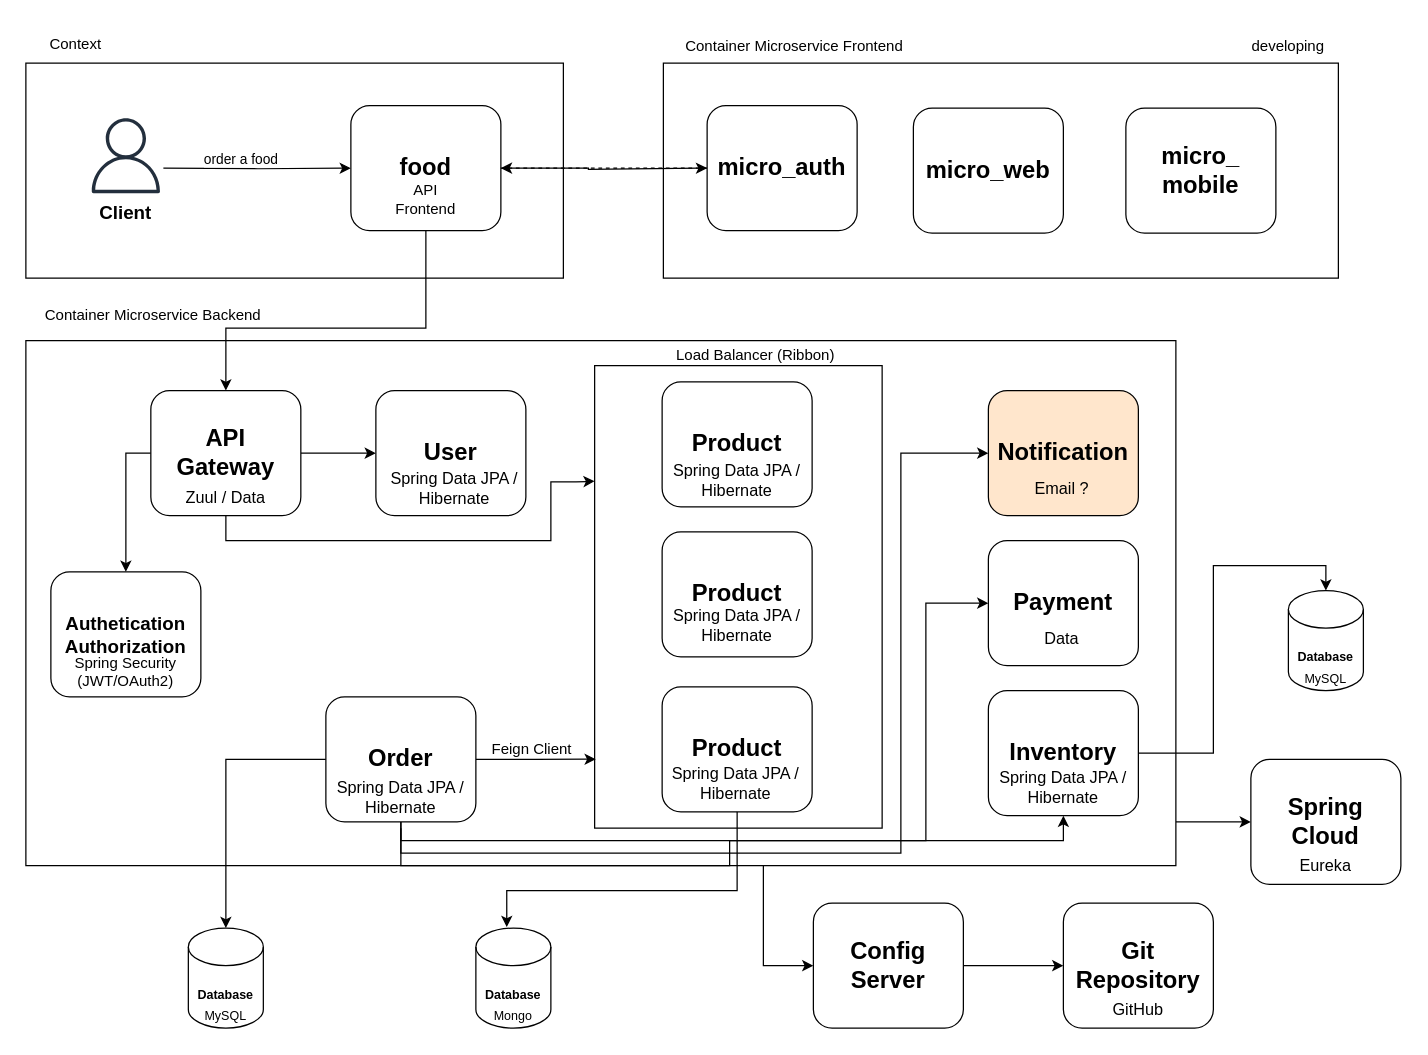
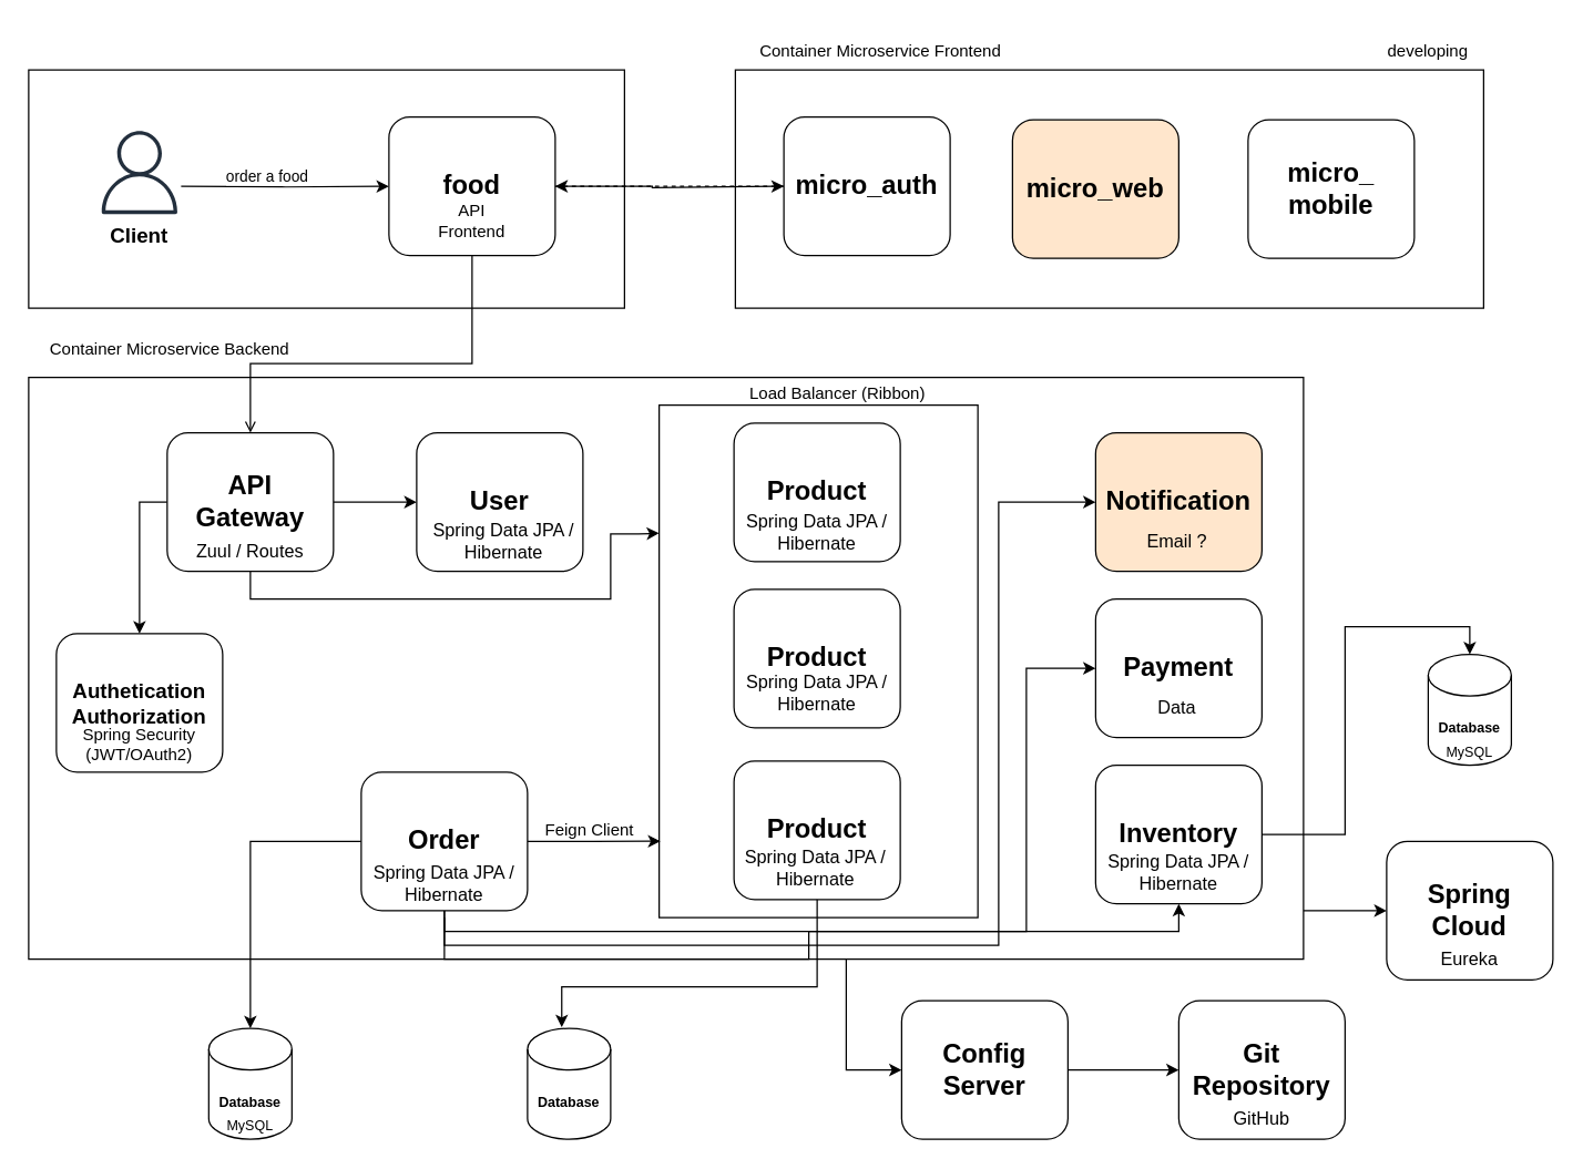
  <mxCell id="0" />
  <mxCell id="1" parent="0" />
  <mxCell id="2" value="" style="rounded=0;whiteSpace=wrap;html=1;" vertex="1" parent="1"><mxGeometry x="20" y="50" width="430" height="172" as="geometry" /></mxCell>
  <mxCell id="3" value="" style="sketch=0;outlineConnect=0;fontColor=#232F3E;gradientColor=none;fillColor=#232F3D;strokeColor=none;dashed=0;verticalLabelPosition=bottom;verticalAlign=top;align=center;html=1;fontSize=12;fontStyle=0;aspect=fixed;pointerEvents=1;shape=mxgraph.aws4.user;" vertex="1" parent="1"><mxGeometry x="70" y="94" width="60" height="60" as="geometry" /></mxCell>
  <mxCell id="4" style="edgeStyle=orthogonalEdgeStyle;rounded=0;orthogonalLoop=1;jettySize=auto;html=1;entryX=0;entryY=0.5;entryDx=0;entryDy=0;" edge="1" parent="1" target="7"><mxGeometry relative="1" as="geometry"><mxPoint x="130" y="134" as="sourcePoint" /><mxPoint x="270" y="144" as="targetPoint" /></mxGeometry></mxCell>
  <mxCell id="5" value="&lt;br&gt;order a food" style="edgeLabel;html=1;align=center;verticalAlign=middle;resizable=0;points=[];" vertex="1" connectable="0" parent="4"><mxGeometry x="0.231" y="-1" relative="1" as="geometry"><mxPoint x="-31" y="-16" as="offset" /></mxGeometry></mxCell>
  <mxCell id="6" value="&lt;pre&gt;&lt;font face=&quot;Helvetica&quot; style=&quot;font-size: 15px;&quot;&gt;&lt;b&gt;Client&lt;/b&gt;&lt;/font&gt;&lt;/pre&gt;" style="text;html=1;strokeColor=none;fillColor=none;align=center;verticalAlign=middle;whiteSpace=wrap;rounded=0;" vertex="1" parent="1"><mxGeometry x="70" y="154" width="60" height="30" as="geometry" /></mxCell>
  <mxCell id="7" value="&lt;font size=&quot;1&quot; style=&quot;&quot;&gt;&lt;b style=&quot;font-size: 19px;&quot;&gt;food&lt;/b&gt;&lt;/font&gt;" style="rounded=1;whiteSpace=wrap;html=1;" vertex="1" parent="1"><mxGeometry x="280" y="84" width="120" height="100" as="geometry" /></mxCell>
- <mxCell id="8" value="Context" style="text;html=1;strokeColor=none;fillColor=none;align=center;verticalAlign=middle;whiteSpace=wrap;rounded=0;" vertex="1" parent="1"><mxGeometry x="30" y="20" width="60" height="30" as="geometry" /></mxCell>
  <mxCell id="9" value="API Frontend" style="text;html=1;strokeColor=none;fillColor=none;align=center;verticalAlign=middle;whiteSpace=wrap;rounded=0;" vertex="1" parent="1"><mxGeometry x="310" y="144" width="60" height="30" as="geometry" /></mxCell>
  <mxCell id="10" value="" style="rounded=0;whiteSpace=wrap;html=1;" vertex="1" parent="1"><mxGeometry x="530" y="50" width="540" height="172" as="geometry" /></mxCell>
  <mxCell id="11" style="edgeStyle=orthogonalEdgeStyle;rounded=0;orthogonalLoop=1;jettySize=auto;html=1;entryX=1;entryY=0.5;entryDx=0;entryDy=0;dashed=1;" edge="1" parent="1" source="12" target="7"><mxGeometry relative="1" as="geometry"><mxPoint x="470" y="142" as="targetPoint" /></mxGeometry></mxCell>
  <mxCell id="12" value="&lt;font size=&quot;1&quot; style=&quot;&quot;&gt;&lt;b style=&quot;font-size: 19px;&quot;&gt;micro_auth&lt;br&gt;&lt;/b&gt;&lt;/font&gt;" style="rounded=1;whiteSpace=wrap;html=1;" vertex="1" parent="1"><mxGeometry x="565" y="84" width="120" height="100" as="geometry" /></mxCell>
- <mxCell id="13" value="&lt;font size=&quot;1&quot; style=&quot;&quot;&gt;&lt;b style=&quot;font-size: 19px;&quot;&gt;micro_web&lt;br&gt;&lt;/b&gt;&lt;/font&gt;" style="rounded=1;whiteSpace=wrap;html=1;" vertex="1" parent="1"><mxGeometry x="730" y="86" width="120" height="100" as="geometry" /></mxCell>
+ <mxCell id="13" value="&lt;font size=&quot;1&quot; style=&quot;&quot;&gt;&lt;b style=&quot;font-size: 19px;&quot;&gt;micro_web&lt;br&gt;&lt;/b&gt;&lt;/font&gt;" style="rounded=1;whiteSpace=wrap;html=1;fillColor=#ffe6cc;" vertex="1" parent="1"><mxGeometry x="730" y="86" width="120" height="100" as="geometry" /></mxCell>
  <mxCell id="14" value="&lt;font size=&quot;1&quot; style=&quot;&quot;&gt;&lt;b style=&quot;font-size: 19px;&quot;&gt;micro_&lt;br&gt;mobile&lt;br&gt;&lt;/b&gt;&lt;/font&gt;" style="rounded=1;whiteSpace=wrap;html=1;" vertex="1" parent="1"><mxGeometry x="900" y="86" width="120" height="100" as="geometry" /></mxCell>
  <mxCell id="15" value="developing" style="text;html=1;strokeColor=none;fillColor=none;align=center;verticalAlign=middle;whiteSpace=wrap;rounded=0;" vertex="1" parent="1"><mxGeometry x="1000" y="22" width="60" height="30" as="geometry" /></mxCell>
  <mxCell id="16" value="Container Microservice Frontend" style="text;html=1;strokeColor=none;fillColor=none;align=center;verticalAlign=middle;whiteSpace=wrap;rounded=0;" vertex="1" parent="1"><mxGeometry x="530" y="22" width="210" height="30" as="geometry" /></mxCell>
  <mxCell id="17" style="edgeStyle=orthogonalEdgeStyle;rounded=0;orthogonalLoop=1;jettySize=auto;html=1;" edge="1" parent="1" source="7"><mxGeometry relative="1" as="geometry"><mxPoint x="565" y="134" as="targetPoint" /><Array as="points"><mxPoint x="470" y="134" /><mxPoint x="565" y="135" /></Array></mxGeometry></mxCell>
  <mxCell id="18" style="edgeStyle=orthogonalEdgeStyle;rounded=0;orthogonalLoop=1;jettySize=auto;html=1;entryX=0;entryY=0.5;entryDx=0;entryDy=0;" edge="1" parent="1" source="20" target="49"><mxGeometry relative="1" as="geometry"><Array as="points"><mxPoint x="610" y="772" /></Array></mxGeometry></mxCell>
  <mxCell id="19" style="edgeStyle=orthogonalEdgeStyle;rounded=0;orthogonalLoop=1;jettySize=auto;html=1;entryX=0;entryY=0.5;entryDx=0;entryDy=0;" edge="1" parent="1" source="20" target="51"><mxGeometry relative="1" as="geometry"><Array as="points"><mxPoint x="975" y="657" /><mxPoint x="975" y="657" /></Array></mxGeometry></mxCell>
  <mxCell id="20" value="" style="rounded=0;whiteSpace=wrap;html=1;" vertex="1" parent="1"><mxGeometry x="20" y="272" width="920" height="420" as="geometry" /></mxCell>
  <mxCell id="21" style="edgeStyle=orthogonalEdgeStyle;rounded=0;orthogonalLoop=1;jettySize=auto;html=1;" edge="1" parent="1" source="24" target="59"><mxGeometry relative="1" as="geometry" /></mxCell>
  <mxCell id="22" style="edgeStyle=orthogonalEdgeStyle;rounded=0;orthogonalLoop=1;jettySize=auto;html=1;entryX=0;entryY=0.25;entryDx=0;entryDy=0;" edge="1" parent="1" source="24" target="30"><mxGeometry relative="1" as="geometry"><Array as="points"><mxPoint x="180" y="432" /><mxPoint x="440" y="432" /><mxPoint x="440" y="385" /><mxPoint x="460" y="385" /></Array></mxGeometry></mxCell>
  <mxCell id="23" style="edgeStyle=orthogonalEdgeStyle;rounded=0;orthogonalLoop=1;jettySize=auto;html=1;" edge="1" parent="1" source="24" target="28"><mxGeometry relative="1" as="geometry"><Array as="points"><mxPoint x="100" y="362" /></Array></mxGeometry></mxCell>
  <mxCell id="24" value="&lt;span style=&quot;font-size: 19px;&quot;&gt;&lt;b&gt;API&lt;br&gt;Gateway&lt;/b&gt;&lt;/span&gt;" style="rounded=1;whiteSpace=wrap;html=1;" vertex="1" parent="1"><mxGeometry x="119.97" y="312" width="120" height="100" as="geometry" /></mxCell>
- <mxCell id="25" value="&lt;font style=&quot;font-size: 13px;&quot;&gt;Zuul / Data&lt;/font&gt;" style="text;html=1;strokeColor=none;fillColor=none;align=center;verticalAlign=middle;whiteSpace=wrap;rounded=0;" vertex="1" parent="1"><mxGeometry x="139.95" y="382" width="80.03" height="30" as="geometry" /></mxCell>
- <mxCell id="26" style="edgeStyle=orthogonalEdgeStyle;rounded=0;orthogonalLoop=1;jettySize=auto;html=1;exitX=0.5;exitY=1;exitDx=0;exitDy=0;" edge="1" parent="1" source="7" target="24"><mxGeometry relative="1" as="geometry"><mxPoint x="399.996" y="184" as="sourcePoint" /><Array as="points"><mxPoint x="340" y="262" /><mxPoint x="180" y="262" /></Array></mxGeometry></mxCell>
+ <mxCell id="25" value="&lt;font style=&quot;font-size: 13px;&quot;&gt;Zuul / Routes&lt;/font&gt;" style="text;html=1;strokeColor=none;fillColor=none;align=center;verticalAlign=middle;whiteSpace=wrap;rounded=0;" vertex="1" parent="1"><mxGeometry x="139.95" y="382" width="80.03" height="30" as="geometry" /></mxCell>
+ <mxCell id="26" style="edgeStyle=orthogonalEdgeStyle;rounded=0;orthogonalLoop=1;jettySize=auto;html=1;exitX=0.5;exitY=1;exitDx=0;exitDy=0;endArrow=open;" edge="1" parent="1" source="7" target="24"><mxGeometry relative="1" as="geometry"><mxPoint x="399.996" y="184" as="sourcePoint" /><Array as="points"><mxPoint x="340" y="262" /><mxPoint x="180" y="262" /></Array></mxGeometry></mxCell>
  <mxCell id="27" value="Container Microservice Backend" style="text;html=1;strokeColor=none;fillColor=none;align=center;verticalAlign=middle;whiteSpace=wrap;rounded=0;" vertex="1" parent="1"><mxGeometry x="22" y="237" width="200" height="30" as="geometry" /></mxCell>
  <mxCell id="28" value="&lt;b style=&quot;&quot;&gt;&lt;font style=&quot;font-size: 15px;&quot;&gt;Authetication Authorization&lt;/font&gt;&lt;/b&gt;" style="rounded=1;whiteSpace=wrap;html=1;" vertex="1" parent="1"><mxGeometry x="40" y="457" width="120" height="100" as="geometry" /></mxCell>
  <mxCell id="29" value="Spring Security (JWT/OAuth2)" style="text;html=1;strokeColor=none;fillColor=none;align=center;verticalAlign=middle;whiteSpace=wrap;rounded=0;" vertex="1" parent="1"><mxGeometry x="55" y="522" width="90" height="30" as="geometry" /></mxCell>
  <mxCell id="30" value="" style="rounded=0;whiteSpace=wrap;html=1;" vertex="1" parent="1"><mxGeometry x="475.01" y="292" width="230" height="370" as="geometry" /></mxCell>
  <mxCell id="31" value="&lt;span style=&quot;font-size: 19px;&quot;&gt;&lt;b&gt;Product&lt;/b&gt;&lt;/span&gt;" style="rounded=1;whiteSpace=wrap;html=1;" vertex="1" parent="1"><mxGeometry x="529" y="305" width="120" height="100" as="geometry" /></mxCell>
  <mxCell id="32" value="&lt;span style=&quot;font-size: 19px;&quot;&gt;&lt;b&gt;Product&lt;/b&gt;&lt;/span&gt;" style="rounded=1;whiteSpace=wrap;html=1;" vertex="1" parent="1"><mxGeometry x="529" y="425" width="120" height="100" as="geometry" /></mxCell>
  <mxCell id="33" value="&lt;span style=&quot;font-size: 19px;&quot;&gt;&lt;b&gt;Product&lt;/b&gt;&lt;/span&gt;" style="rounded=1;whiteSpace=wrap;html=1;" vertex="1" parent="1"><mxGeometry x="529.01" y="549" width="120" height="100" as="geometry" /></mxCell>
  <mxCell id="34" style="edgeStyle=orthogonalEdgeStyle;rounded=0;orthogonalLoop=1;jettySize=auto;html=1;" edge="1" parent="1" source="38" target="44"><mxGeometry relative="1" as="geometry" /></mxCell>
  <mxCell id="35" style="edgeStyle=orthogonalEdgeStyle;rounded=0;orthogonalLoop=1;jettySize=auto;html=1;entryX=0;entryY=0.5;entryDx=0;entryDy=0;" edge="1" parent="1" source="38" target="55"><mxGeometry relative="1" as="geometry"><mxPoint x="350" y="622" as="targetPoint" /><Array as="points"><mxPoint x="320" y="682" /><mxPoint x="720" y="682" /><mxPoint x="720" y="362" /></Array></mxGeometry></mxCell>
  <mxCell id="36" style="edgeStyle=orthogonalEdgeStyle;rounded=0;orthogonalLoop=1;jettySize=auto;html=1;entryX=0;entryY=0.5;entryDx=0;entryDy=0;" edge="1" parent="1" source="38" target="56"><mxGeometry relative="1" as="geometry"><Array as="points"><mxPoint x="320" y="672" /><mxPoint x="740" y="672" /><mxPoint x="740" y="482" /></Array></mxGeometry></mxCell>
  <mxCell id="37" style="edgeStyle=orthogonalEdgeStyle;rounded=0;orthogonalLoop=1;jettySize=auto;html=1;entryX=0.004;entryY=0.851;entryDx=0;entryDy=0;entryPerimeter=0;" edge="1" parent="1" source="38" target="30"><mxGeometry relative="1" as="geometry" /></mxCell>
  <mxCell id="38" value="&lt;span style=&quot;font-size: 19px;&quot;&gt;&lt;b&gt;Order&lt;/b&gt;&lt;/span&gt;" style="rounded=1;whiteSpace=wrap;html=1;" vertex="1" parent="1"><mxGeometry x="260" y="557" width="120" height="100" as="geometry" /></mxCell>
  <mxCell id="39" value="&lt;font style=&quot;font-size: 13px;&quot;&gt;Spring Data JPA / Hibernate&lt;/font&gt;" style="text;html=1;strokeColor=none;fillColor=none;align=center;verticalAlign=middle;whiteSpace=wrap;rounded=0;" vertex="1" parent="1"><mxGeometry x="533.99" y="369" width="110.03" height="30" as="geometry" /></mxCell>
  <mxCell id="40" value="Load Balancer (Ribbon)" style="text;html=1;strokeColor=none;fillColor=none;align=center;verticalAlign=middle;whiteSpace=wrap;rounded=0;" vertex="1" parent="1"><mxGeometry x="529" y="269" width="150" height="30" as="geometry" /></mxCell>
  <mxCell id="41" value="&lt;font style=&quot;font-size: 13px;&quot;&gt;Spring Data JPA / Hibernate&lt;/font&gt;" style="text;html=1;strokeColor=none;fillColor=none;align=center;verticalAlign=middle;whiteSpace=wrap;rounded=0;" vertex="1" parent="1"><mxGeometry x="533.99" y="485" width="110.03" height="30" as="geometry" /></mxCell>
  <mxCell id="42" style="edgeStyle=orthogonalEdgeStyle;rounded=0;orthogonalLoop=1;jettySize=auto;html=1;entryX=0.412;entryY=-0.01;entryDx=0;entryDy=0;entryPerimeter=0;exitX=0.5;exitY=1;exitDx=0;exitDy=0;" edge="1" parent="1" source="33" target="45"><mxGeometry relative="1" as="geometry"><mxPoint x="590" y="662" as="sourcePoint" /><Array as="points"><mxPoint x="589" y="712" /><mxPoint x="405" y="712" /></Array></mxGeometry></mxCell>
  <mxCell id="43" value="&lt;font style=&quot;font-size: 13px;&quot;&gt;Spring Data JPA / Hibernate&lt;/font&gt;" style="text;html=1;strokeColor=none;fillColor=none;align=center;verticalAlign=middle;whiteSpace=wrap;rounded=0;" vertex="1" parent="1"><mxGeometry x="533" y="611" width="110.03" height="30" as="geometry" /></mxCell>
  <mxCell id="44" value="&lt;b&gt;&lt;font style=&quot;font-size: 10px;&quot;&gt;Database&lt;/font&gt;&lt;/b&gt;" style="shape=cylinder3;whiteSpace=wrap;html=1;boundedLbl=1;backgroundOutline=1;size=15;" vertex="1" parent="1"><mxGeometry x="149.97" y="742" width="60" height="80" as="geometry" /></mxCell>
  <mxCell id="45" value="&lt;b&gt;&lt;font style=&quot;font-size: 10px;&quot;&gt;Database&lt;/font&gt;&lt;/b&gt;" style="shape=cylinder3;whiteSpace=wrap;html=1;boundedLbl=1;backgroundOutline=1;size=15;" vertex="1" parent="1"><mxGeometry x="380" y="742" width="60" height="80" as="geometry" /></mxCell>
  <mxCell id="46" value="&lt;font style=&quot;font-size: 10px;&quot;&gt;MySQL&lt;/font&gt;" style="text;html=1;strokeColor=none;fillColor=none;align=center;verticalAlign=middle;whiteSpace=wrap;rounded=0;" vertex="1" parent="1"><mxGeometry x="159.97" y="802" width="40" height="20" as="geometry" /></mxCell>
- <mxCell id="47" value="&lt;font style=&quot;font-size: 10px;&quot;&gt;Mongo&lt;/font&gt;" style="text;html=1;strokeColor=none;fillColor=none;align=center;verticalAlign=middle;whiteSpace=wrap;rounded=0;" vertex="1" parent="1"><mxGeometry x="390" y="802" width="40" height="20" as="geometry" /></mxCell>
  <mxCell id="48" style="edgeStyle=orthogonalEdgeStyle;rounded=0;orthogonalLoop=1;jettySize=auto;html=1;entryX=0;entryY=0.5;entryDx=0;entryDy=0;" edge="1" parent="1" source="49" target="50"><mxGeometry relative="1" as="geometry" /></mxCell>
  <mxCell id="49" value="&lt;span style=&quot;font-size: 19px;&quot;&gt;&lt;b&gt;Config Server&lt;/b&gt;&lt;/span&gt;" style="rounded=1;whiteSpace=wrap;html=1;" vertex="1" parent="1"><mxGeometry x="650" y="722" width="120" height="100" as="geometry" /></mxCell>
  <mxCell id="50" value="&lt;span style=&quot;font-size: 19px;&quot;&gt;&lt;b&gt;Git Repository&lt;/b&gt;&lt;/span&gt;" style="rounded=1;whiteSpace=wrap;html=1;" vertex="1" parent="1"><mxGeometry x="850" y="722" width="120" height="100" as="geometry" /></mxCell>
  <mxCell id="51" value="&lt;span style=&quot;font-size: 19px;&quot;&gt;&lt;b&gt;Spring&lt;br&gt;Cloud&lt;/b&gt;&lt;/span&gt;" style="rounded=1;whiteSpace=wrap;html=1;" vertex="1" parent="1"><mxGeometry x="1000" y="607" width="120" height="100" as="geometry" /></mxCell>
  <mxCell id="52" value="&lt;font style=&quot;font-size: 13px;&quot;&gt;Eureka&lt;/font&gt;" style="text;html=1;strokeColor=none;fillColor=none;align=center;verticalAlign=middle;whiteSpace=wrap;rounded=0;" vertex="1" parent="1"><mxGeometry x="1005" y="677" width="110.03" height="30" as="geometry" /></mxCell>
  <mxCell id="53" style="edgeStyle=orthogonalEdgeStyle;rounded=0;orthogonalLoop=1;jettySize=auto;html=1;entryX=0.5;entryY=1;entryDx=0;entryDy=0;" edge="1" parent="1" target="58"><mxGeometry relative="1" as="geometry"><mxPoint x="320" y="662" as="sourcePoint" /><Array as="points"><mxPoint x="320" y="692" /><mxPoint x="583" y="692" /><mxPoint x="583" y="672" /><mxPoint x="850" y="672" /></Array></mxGeometry></mxCell>
  <mxCell id="54" value="&lt;font style=&quot;font-size: 13px;&quot;&gt;Spring Data JPA / Hibernate&lt;/font&gt;" style="text;html=1;strokeColor=none;fillColor=none;align=center;verticalAlign=middle;whiteSpace=wrap;rounded=0;" vertex="1" parent="1"><mxGeometry x="264.99" y="622" width="110.03" height="30" as="geometry" /></mxCell>
  <mxCell id="55" value="&lt;span style=&quot;font-size: 19px;&quot;&gt;&lt;b&gt;Notification&lt;/b&gt;&lt;/span&gt;" style="rounded=1;whiteSpace=wrap;html=1;fillColor=#ffe6cc;" vertex="1" parent="1"><mxGeometry x="790" y="312" width="120" height="100" as="geometry" /></mxCell>
  <mxCell id="56" value="&lt;span style=&quot;font-size: 19px;&quot;&gt;&lt;b&gt;Payment&lt;/b&gt;&lt;/span&gt;" style="rounded=1;whiteSpace=wrap;html=1;" vertex="1" parent="1"><mxGeometry x="790" y="432" width="120" height="100" as="geometry" /></mxCell>
  <mxCell id="57" style="edgeStyle=orthogonalEdgeStyle;rounded=0;orthogonalLoop=1;jettySize=auto;html=1;entryX=0.5;entryY=0;entryDx=0;entryDy=0;entryPerimeter=0;" edge="1" parent="1" source="58" target="66"><mxGeometry relative="1" as="geometry" /></mxCell>
  <mxCell id="58" value="&lt;span style=&quot;font-size: 19px;&quot;&gt;&lt;b&gt;Inventory&lt;/b&gt;&lt;/span&gt;" style="rounded=1;whiteSpace=wrap;html=1;" vertex="1" parent="1"><mxGeometry x="790" y="552" width="120" height="100" as="geometry" /></mxCell>
  <mxCell id="59" value="&lt;span style=&quot;font-size: 19px;&quot;&gt;&lt;b&gt;User&lt;/b&gt;&lt;/span&gt;" style="rounded=1;whiteSpace=wrap;html=1;" vertex="1" parent="1"><mxGeometry x="300" y="312" width="120" height="100" as="geometry" /></mxCell>
  <mxCell id="60" value="&lt;font style=&quot;font-size: 13px;&quot;&gt;Spring Data JPA / Hibernate&lt;/font&gt;" style="text;html=1;strokeColor=none;fillColor=none;align=center;verticalAlign=middle;whiteSpace=wrap;rounded=0;" vertex="1" parent="1"><mxGeometry x="307.97" y="375" width="110.03" height="30" as="geometry" /></mxCell>
  <mxCell id="61" value="&lt;font style=&quot;font-size: 13px;&quot;&gt;GitHub&lt;/font&gt;" style="text;html=1;strokeColor=none;fillColor=none;align=center;verticalAlign=middle;whiteSpace=wrap;rounded=0;" vertex="1" parent="1"><mxGeometry x="854.99" y="792" width="110.03" height="30" as="geometry" /></mxCell>
  <mxCell id="62" value="&lt;font style=&quot;font-size: 13px;&quot;&gt;Email ?&lt;/font&gt;" style="text;html=1;strokeColor=none;fillColor=none;align=center;verticalAlign=middle;whiteSpace=wrap;rounded=0;" vertex="1" parent="1"><mxGeometry x="793.97" y="375" width="110.03" height="30" as="geometry" /></mxCell>
  <mxCell id="63" style="edgeStyle=orthogonalEdgeStyle;rounded=0;orthogonalLoop=1;jettySize=auto;html=1;exitX=0.5;exitY=1;exitDx=0;exitDy=0;" edge="1" parent="1" source="62" target="62"><mxGeometry relative="1" as="geometry" /></mxCell>
  <mxCell id="64" value="&lt;font style=&quot;font-size: 13px;&quot;&gt;Data&lt;/font&gt;" style="text;html=1;strokeColor=none;fillColor=none;align=center;verticalAlign=middle;whiteSpace=wrap;rounded=0;" vertex="1" parent="1"><mxGeometry x="793.97" y="495" width="110.03" height="30" as="geometry" /></mxCell>
  <mxCell id="65" value="&lt;font style=&quot;font-size: 13px;&quot;&gt;Spring Data JPA / Hibernate&lt;/font&gt;" style="text;html=1;strokeColor=none;fillColor=none;align=center;verticalAlign=middle;whiteSpace=wrap;rounded=0;" vertex="1" parent="1"><mxGeometry x="794.98" y="614" width="110.03" height="30" as="geometry" /></mxCell>
  <mxCell id="66" value="&lt;b&gt;&lt;font style=&quot;font-size: 10px;&quot;&gt;Database&lt;/font&gt;&lt;/b&gt;" style="shape=cylinder3;whiteSpace=wrap;html=1;boundedLbl=1;backgroundOutline=1;size=15;" vertex="1" parent="1"><mxGeometry x="1030.01" y="472" width="60" height="80" as="geometry" /></mxCell>
  <mxCell id="67" value="&lt;font style=&quot;font-size: 10px;&quot;&gt;MySQL&lt;/font&gt;" style="text;html=1;strokeColor=none;fillColor=none;align=center;verticalAlign=middle;whiteSpace=wrap;rounded=0;" vertex="1" parent="1"><mxGeometry x="1040.01" y="532" width="40" height="20" as="geometry" /></mxCell>
  <mxCell id="68" value="Feign Client" style="text;html=1;strokeColor=none;fillColor=none;align=center;verticalAlign=middle;whiteSpace=wrap;rounded=0;" vertex="1" parent="1"><mxGeometry x="380" y="582.5" width="90" height="33" as="geometry" /></mxCell>
